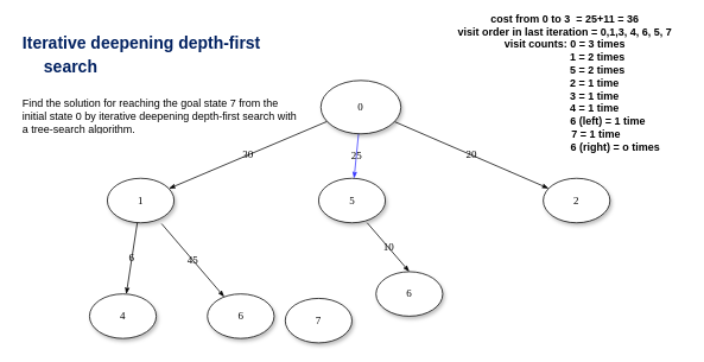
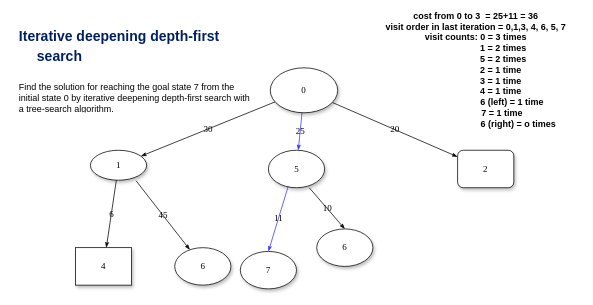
  <mxCell id="0" />
  <mxCell id="1" parent="0" />
  <mxCell id="2" value="25" style="edgeStyle=none;rounded=1;html=1;labelBackgroundColor=none;startArrow=none;startFill=0;startSize=5;endArrow=classicThin;endFill=1;endSize=5;jettySize=auto;orthogonalLoop=1;strokeColor=#3333FF;strokeWidth=1;fontFamily=Verdana;fontSize=12;fontColor=#000000;fillColor=#dae8fc;" parent="1" source="5" target="7" edge="1"><mxGeometry relative="1" as="geometry" /></mxCell>
  <mxCell id="3" value="30" style="edgeStyle=none;rounded=1;html=1;labelBackgroundColor=none;startArrow=none;startFill=0;startSize=5;endArrow=classicThin;endFill=1;endSize=5;jettySize=auto;orthogonalLoop=1;strokeColor=#000000;strokeWidth=1;fontFamily=Verdana;fontSize=12;fontColor=#000000;" parent="1" source="5" target="11" edge="1"><mxGeometry relative="1" as="geometry" /></mxCell>
  <mxCell id="4" value="20" style="edgeStyle=none;rounded=1;html=1;labelBackgroundColor=none;startArrow=none;startFill=0;startSize=5;endArrow=classicThin;endFill=1;endSize=5;jettySize=auto;orthogonalLoop=1;strokeColor=#000000;strokeWidth=1;fontFamily=Verdana;fontSize=12;fontColor=#000000;" parent="1" source="5" target="8" edge="1"><mxGeometry relative="1" as="geometry" /></mxCell>
  <mxCell id="5" value="0" style="ellipse;whiteSpace=wrap;html=1;rounded=0;shadow=1;comic=0;labelBackgroundColor=none;strokeColor=#000000;strokeWidth=1;fillColor=#FFFFFF;fontFamily=Verdana;fontSize=12;fontColor=#000000;align=center;" parent="1" vertex="1"><mxGeometry x="360" y="90" width="90" height="60" as="geometry" /></mxCell>
  <mxCell id="6" value="45" style="edgeStyle=none;rounded=1;html=1;labelBackgroundColor=none;startArrow=none;startFill=0;startSize=5;endArrow=classicThin;endFill=1;endSize=5;jettySize=auto;orthogonalLoop=1;strokeColor=#000000;strokeWidth=1;fontFamily=Verdana;fontSize=12;fontColor=#000000;exitX=0.813;exitY=1.02;exitDx=0;exitDy=0;exitPerimeter=0;" parent="1" source="11" target="9" edge="1"><mxGeometry relative="1" as="geometry" /></mxCell>
  <mxCell id="7" value="&lt;span&gt;5&lt;/span&gt;" style="ellipse;whiteSpace=wrap;html=1;rounded=0;shadow=1;comic=0;labelBackgroundColor=none;strokeColor=#000000;strokeWidth=1;fillColor=#FFFFFF;fontFamily=Verdana;fontSize=12;fontColor=#000000;align=center;" parent="1" vertex="1"><mxGeometry x="357.5" y="200" width="75" height="50" as="geometry" /></mxCell>
- <mxCell id="8" value="&lt;span&gt;2&lt;/span&gt;" style="ellipse;whiteSpace=wrap;html=1;rounded=0;shadow=1;comic=0;labelBackgroundColor=none;strokeColor=#000000;strokeWidth=1;fillColor=#FFFFFF;fontFamily=Verdana;fontSize=12;fontColor=#000000;align=center;" parent="1" vertex="1"><mxGeometry x="610" y="200" width="75" height="50" as="geometry" /></mxCell>
+ <mxCell id="8" value="&lt;span&gt;2&lt;/span&gt;" style="whiteSpace=wrap;html=1;shadow=1;comic=0;labelBackgroundColor=none;strokeColor=#000000;strokeWidth=1;fillColor=#FFFFFF;fontFamily=Verdana;fontSize=12;fontColor=#000000;align=center;rounded=1;" parent="1" vertex="1"><mxGeometry x="610" y="200" width="75" height="50" as="geometry" /></mxCell>
  <mxCell id="9" value="&lt;span&gt;6&lt;/span&gt;" style="ellipse;whiteSpace=wrap;html=1;rounded=0;shadow=1;comic=0;labelBackgroundColor=none;strokeColor=#000000;strokeWidth=1;fillColor=#FFFFFF;fontFamily=Verdana;fontSize=12;fontColor=#000000;align=center;" parent="1" vertex="1"><mxGeometry x="232.5" y="330" width="75" height="50" as="geometry" /></mxCell>
  <mxCell id="10" value="6" style="edgeStyle=none;rounded=1;html=1;labelBackgroundColor=none;startArrow=none;startFill=0;startSize=5;endArrow=classicThin;endFill=1;endSize=5;jettySize=auto;orthogonalLoop=1;strokeColor=#000000;strokeWidth=1;fontFamily=Verdana;fontSize=12;fontColor=#000000;" parent="1" source="11" target="12" edge="1"><mxGeometry relative="1" as="geometry" /></mxCell>
- <mxCell id="11" value="1" style="ellipse;whiteSpace=wrap;html=1;rounded=0;shadow=1;comic=0;labelBackgroundColor=none;strokeColor=#000000;strokeWidth=1;fillColor=#FFFFFF;fontFamily=Verdana;fontSize=12;fontColor=#000000;align=center;" parent="1" vertex="1"><mxGeometry x="120" y="200" width="75" height="50" as="geometry" /></mxCell>
- <mxCell id="12" value="&lt;span&gt;4&lt;/span&gt;" style="ellipse;whiteSpace=wrap;html=1;rounded=0;shadow=1;comic=0;labelBackgroundColor=none;strokeColor=#000000;strokeWidth=1;fillColor=#FFFFFF;fontFamily=Verdana;fontSize=12;fontColor=#000000;align=center;" parent="1" vertex="1"><mxGeometry x="100" y="330" width="75" height="50" as="geometry" /></mxCell>
+ <mxCell id="11" value="1" style="ellipse;whiteSpace=wrap;html=1;rounded=0;shadow=1;comic=0;labelBackgroundColor=none;strokeColor=#000000;strokeWidth=1;fillColor=#FFFFFF;fontFamily=Verdana;fontSize=12;fontColor=#000000;align=center;" parent="1" vertex="1"><mxGeometry x="120" y="200" width="75" height="40" as="geometry" /></mxCell>
+ <mxCell id="12" value="&lt;span&gt;4&lt;/span&gt;" style="whiteSpace=wrap;html=1;shadow=1;comic=0;labelBackgroundColor=none;strokeColor=#000000;strokeWidth=1;fillColor=#FFFFFF;fontFamily=Verdana;fontSize=12;fontColor=#000000;align=center;rounded=0;" parent="1" vertex="1"><mxGeometry x="100" y="330" width="75" height="50" as="geometry" /></mxCell>
  <mxCell id="13" value="&lt;h1&gt;&lt;p class=&quot;MsoListParagraph&quot; style=&quot;margin-left: 18pt ; text-indent: -18pt ; line-height: 107%&quot;&gt;&lt;b&gt;&lt;span style=&quot;font-size: 14.0pt ; line-height: 107% ; color: #002060&quot;&gt;Iterative deepening depth-first search&lt;/span&gt;&lt;/b&gt;&lt;/p&gt;&lt;/h1&gt;&lt;p&gt;Find the solution for reaching the goal state 7 from the initial state 0 by iterative deepening depth-first search with a tree-search algorithm.&lt;/p&gt;" style="text;html=1;strokeColor=none;fillColor=none;spacing=5;spacingTop=-20;whiteSpace=wrap;overflow=hidden;rounded=0;align=left;" parent="1" vertex="1"><mxGeometry x="20" y="20" width="325" height="130" as="geometry" /></mxCell>
  <mxCell id="14" value="&lt;b&gt;cost from 0 to 3&amp;nbsp; = 25+11 = 36&lt;br&gt;visit order in last iteration = 0,1,3, 4, 6, 5, 7&lt;br&gt;visit counts: 0 = 3 times&lt;br&gt;&amp;nbsp; &amp;nbsp; &amp;nbsp; &amp;nbsp; &amp;nbsp; &amp;nbsp; &amp;nbsp; &amp;nbsp; &amp;nbsp; &amp;nbsp; &amp;nbsp; 1 = 2 times&lt;br&gt;&amp;nbsp; &amp;nbsp; &amp;nbsp; &amp;nbsp; &amp;nbsp; &amp;nbsp; &amp;nbsp; &amp;nbsp; &amp;nbsp; &amp;nbsp; &amp;nbsp; 5 = 2 times&lt;br&gt;&amp;nbsp; &amp;nbsp; &amp;nbsp; &amp;nbsp; &amp;nbsp; &amp;nbsp; &amp;nbsp; &amp;nbsp; &amp;nbsp; &amp;nbsp; 2 = 1 time&lt;br&gt;&amp;nbsp; &amp;nbsp; &amp;nbsp; &amp;nbsp; &amp;nbsp; &amp;nbsp; &amp;nbsp; &amp;nbsp; &amp;nbsp; &amp;nbsp; 3 = 1 time&lt;br&gt;&amp;nbsp; &amp;nbsp; &amp;nbsp; &amp;nbsp; &amp;nbsp; &amp;nbsp; &amp;nbsp; &amp;nbsp; &amp;nbsp; &amp;nbsp; 4 = 1 time&lt;br&gt;&amp;nbsp; &amp;nbsp; &amp;nbsp; &amp;nbsp; &amp;nbsp; &amp;nbsp; &amp;nbsp; &amp;nbsp; &amp;nbsp; &amp;nbsp; &amp;nbsp; &amp;nbsp; &amp;nbsp; &amp;nbsp; &amp;nbsp;6 (left) = 1 time&lt;br&gt;&amp;nbsp; &amp;nbsp; &amp;nbsp; &amp;nbsp; &amp;nbsp; &amp;nbsp; &amp;nbsp; &amp;nbsp; &amp;nbsp; &amp;nbsp; &amp;nbsp;7 = 1 time&lt;br&gt;&amp;nbsp; &amp;nbsp; &amp;nbsp; &amp;nbsp; &amp;nbsp; &amp;nbsp; &amp;nbsp; &amp;nbsp; &amp;nbsp; &amp;nbsp; &amp;nbsp; &amp;nbsp; &amp;nbsp; &amp;nbsp; &amp;nbsp; &amp;nbsp; &amp;nbsp; 6 (right) = o times&lt;br&gt;&lt;br&gt;&lt;/b&gt;" style="text;html=1;strokeColor=none;fillColor=none;align=center;verticalAlign=middle;whiteSpace=wrap;rounded=0;" parent="1" vertex="1"><mxGeometry x="500" y="80" width="269" height="40" as="geometry" /></mxCell>
  <mxCell id="15" value="&lt;span&gt;7&lt;/span&gt;" style="ellipse;whiteSpace=wrap;html=1;rounded=0;shadow=1;comic=0;labelBackgroundColor=none;strokeColor=#000000;strokeWidth=1;fillColor=#FFFFFF;fontFamily=Verdana;fontSize=12;fontColor=#000000;align=center;" vertex="1" parent="1"><mxGeometry x="320" y="335" width="75" height="50" as="geometry" /></mxCell>
  <mxCell id="16" value="&lt;span&gt;6&lt;/span&gt;" style="ellipse;whiteSpace=wrap;html=1;rounded=0;shadow=1;comic=0;labelBackgroundColor=none;strokeColor=#000000;strokeWidth=1;fillColor=#FFFFFF;fontFamily=Verdana;fontSize=12;fontColor=#000000;align=center;" vertex="1" parent="1"><mxGeometry x="422" y="305" width="75" height="50" as="geometry" /></mxCell>
  <mxCell id="17" value="10" style="edgeStyle=none;rounded=1;html=1;labelBackgroundColor=none;startArrow=none;startFill=0;startSize=5;endArrow=classicThin;endFill=1;endSize=5;jettySize=auto;orthogonalLoop=1;strokeColor=#000000;strokeWidth=1;fontFamily=Verdana;fontSize=12;fontColor=#000000;entryX=0.5;entryY=0;entryDx=0;entryDy=0;exitX=0.727;exitY=1;exitDx=0;exitDy=0;exitPerimeter=0;" edge="1" parent="1" source="7" target="16"><mxGeometry relative="1" as="geometry"><mxPoint x="440" y="260" as="sourcePoint" /><mxPoint x="589.07" y="314.863" as="targetPoint" /></mxGeometry></mxCell>
+ <mxCell id="18" value="11" style="edgeStyle=none;rounded=1;html=1;labelBackgroundColor=none;startArrow=none;startFill=0;startSize=5;endArrow=classicThin;endFill=1;endSize=5;jettySize=auto;orthogonalLoop=1;strokeColor=#3333FF;strokeWidth=1;fontFamily=Verdana;fontSize=12;fontColor=#000000;entryX=0.5;entryY=0;entryDx=0;entryDy=0;exitX=0.353;exitY=0.96;exitDx=0;exitDy=0;exitPerimeter=0;" edge="1" parent="1" source="7" target="15"><mxGeometry relative="1" as="geometry"><mxPoint x="330.025" y="250" as="sourcePoint" /><mxPoint x="375.5" y="300" as="targetPoint" /></mxGeometry></mxCell>
